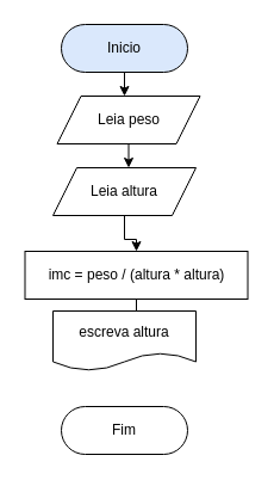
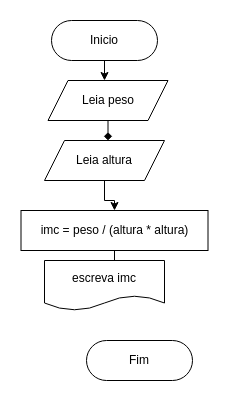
  <mxCell id="0" />
  <mxCell id="1" parent="0" />
  <mxCell id="2" value="" style="edgeStyle=orthogonalEdgeStyle;rounded=0;orthogonalLoop=1;jettySize=auto;html=1;entryX=0.469;entryY=-0.005;entryDx=0;entryDy=0;entryPerimeter=0;" edge="1" parent="1" source="3" target="5"><mxGeometry relative="1" as="geometry" /></mxCell>
- <mxCell id="3" value="Inicio" style="rounded=1;whiteSpace=wrap;html=1;arcSize=50;fillColor=#dae8fc;" vertex="1" parent="1"><mxGeometry x="51" y="20" width="106" height="40" as="geometry" /></mxCell>
- <mxCell id="4" style="edgeStyle=orthogonalEdgeStyle;rounded=0;orthogonalLoop=1;jettySize=auto;html=1;entryX=0.526;entryY=0.004;entryDx=0;entryDy=0;entryPerimeter=0;" edge="1" parent="1" source="5" target="7"><mxGeometry relative="1" as="geometry" /></mxCell>
+ <mxCell id="3" value="Inicio" style="rounded=1;whiteSpace=wrap;html=1;arcSize=50;" vertex="1" parent="1"><mxGeometry x="51" y="20" width="106" height="40" as="geometry" /></mxCell>
+ <mxCell id="4" style="edgeStyle=orthogonalEdgeStyle;rounded=0;orthogonalLoop=1;jettySize=auto;html=1;entryX=0.526;entryY=0.004;entryDx=0;entryDy=0;entryPerimeter=0;endArrow=diamond;" edge="1" parent="1" source="5" target="7"><mxGeometry relative="1" as="geometry" /></mxCell>
  <mxCell id="5" value="Leia peso" style="shape=parallelogram;perimeter=parallelogramPerimeter;whiteSpace=wrap;html=1;fixedSize=1;size=20;" vertex="1" parent="1"><mxGeometry x="47.5" y="80" width="120" height="40" as="geometry" /></mxCell>
  <mxCell id="6" value="" style="edgeStyle=orthogonalEdgeStyle;rounded=0;orthogonalLoop=1;jettySize=auto;html=1;entryX=0.5;entryY=0;entryDx=0;entryDy=0;" edge="1" parent="1" source="7" target="9"><mxGeometry relative="1" as="geometry" /></mxCell>
  <mxCell id="7" value="Leia altura" style="shape=parallelogram;perimeter=parallelogramPerimeter;whiteSpace=wrap;html=1;fixedSize=1;size=20;" vertex="1" parent="1"><mxGeometry x="44" y="140" width="120" height="40" as="geometry" /></mxCell>
  <mxCell id="8" style="edgeStyle=orthogonalEdgeStyle;rounded=0;orthogonalLoop=1;jettySize=auto;html=1;entryX=0.5;entryY=0;entryDx=0;entryDy=0;" edge="1" parent="1" source="9" target="10"><mxGeometry relative="1" as="geometry" /></mxCell>
  <mxCell id="9" value="imc = peso / (altura * altura)" style="rounded=0;whiteSpace=wrap;html=1;" vertex="1" parent="1"><mxGeometry x="20.5" y="210" width="187" height="40" as="geometry" /></mxCell>
- <mxCell id="10" value="escreva altura" style="shape=document;whiteSpace=wrap;html=1;boundedLbl=1;" vertex="1" parent="1"><mxGeometry x="44" y="260" width="120" height="50" as="geometry" /></mxCell>
- <mxCell id="11" value="Fim" style="rounded=1;whiteSpace=wrap;html=1;arcSize=50;" vertex="1" parent="1"><mxGeometry x="51" y="340" width="106" height="40" as="geometry" /></mxCell>
+ <mxCell id="10" value="escreva imc" style="shape=document;whiteSpace=wrap;html=1;boundedLbl=1;" vertex="1" parent="1"><mxGeometry x="44" y="260" width="120" height="50" as="geometry" /></mxCell>
+ <mxCell id="11" value="Fim" style="rounded=1;whiteSpace=wrap;html=1;arcSize=50;" vertex="1" parent="1"><mxGeometry x="86" y="340" width="106" height="40" as="geometry" /></mxCell>
